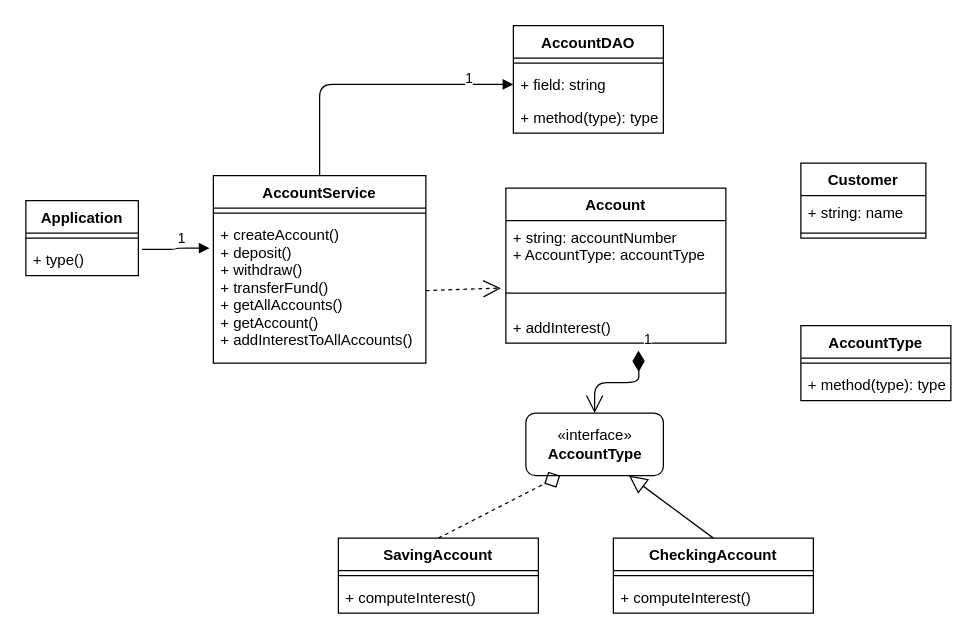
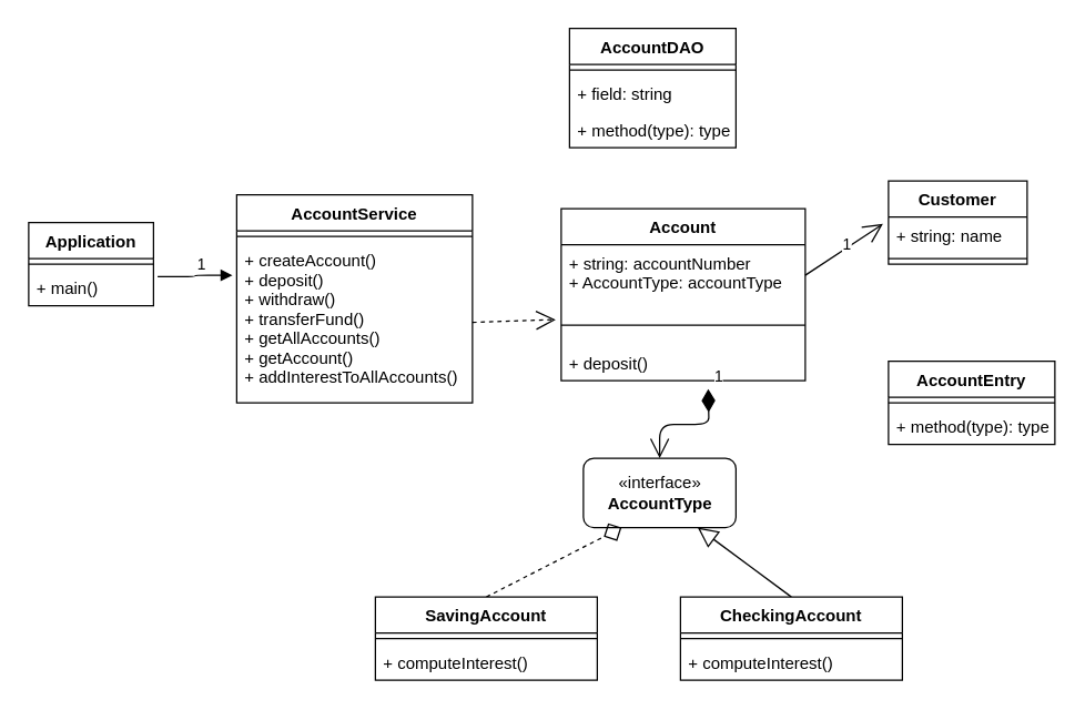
  <mxCell id="0" />
  <mxCell id="1" parent="0" />
  <mxCell id="2" value="Application" style="swimlane;fontStyle=1;align=center;verticalAlign=top;childLayout=stackLayout;horizontal=1;startSize=26;horizontalStack=0;resizeParent=1;resizeParentMax=0;resizeLast=0;collapsible=1;marginBottom=0;" vertex="1" parent="1"><mxGeometry x="20" y="160" width="90" height="60" as="geometry" /></mxCell>
  <mxCell id="3" value="" style="line;strokeWidth=1;fillColor=none;align=left;verticalAlign=middle;spacingTop=-1;spacingLeft=3;spacingRight=3;rotatable=0;labelPosition=right;points=[];portConstraint=eastwest;" vertex="1" parent="2"><mxGeometry y="26" width="90" height="8" as="geometry" /></mxCell>
- <mxCell id="4" value="+ type()&#10;" style="text;strokeColor=none;fillColor=none;align=left;verticalAlign=top;spacingLeft=4;spacingRight=4;overflow=hidden;rotatable=0;points=[[0,0.5],[1,0.5]];portConstraint=eastwest;" vertex="1" parent="2"><mxGeometry y="34" width="90" height="26" as="geometry" /></mxCell>
+ <mxCell id="4" value="+ main()&#10;" style="text;strokeColor=none;fillColor=none;align=left;verticalAlign=top;spacingLeft=4;spacingRight=4;overflow=hidden;rotatable=0;points=[[0,0.5],[1,0.5]];portConstraint=eastwest;" vertex="1" parent="2"><mxGeometry y="34" width="90" height="26" as="geometry" /></mxCell>
  <mxCell id="5" value="Customer" style="swimlane;fontStyle=1;align=center;verticalAlign=top;childLayout=stackLayout;horizontal=1;startSize=26;horizontalStack=0;resizeParent=1;resizeParentMax=0;resizeLast=0;collapsible=1;marginBottom=0;" vertex="1" parent="1"><mxGeometry x="640" y="130" width="100" height="60" as="geometry" /></mxCell>
  <mxCell id="6" value="+ string: name" style="text;strokeColor=none;fillColor=none;align=left;verticalAlign=top;spacingLeft=4;spacingRight=4;overflow=hidden;rotatable=0;points=[[0,0.5],[1,0.5]];portConstraint=eastwest;" vertex="1" parent="5"><mxGeometry y="26" width="100" height="26" as="geometry" /></mxCell>
  <mxCell id="7" value="" style="line;strokeWidth=1;fillColor=none;align=left;verticalAlign=middle;spacingTop=-1;spacingLeft=3;spacingRight=3;rotatable=0;labelPosition=right;points=[];portConstraint=eastwest;" vertex="1" parent="5"><mxGeometry y="52" width="100" height="8" as="geometry" /></mxCell>
- <mxCell id="8" value="AccountType&#10;" style="swimlane;fontStyle=1;align=center;verticalAlign=top;childLayout=stackLayout;horizontal=1;startSize=26;horizontalStack=0;resizeParent=1;resizeParentMax=0;resizeLast=0;collapsible=1;marginBottom=0;" vertex="1" parent="1"><mxGeometry x="640" y="260" width="120" height="60" as="geometry" /></mxCell>
+ <mxCell id="8" value="AccountEntry&#10;" style="swimlane;fontStyle=1;align=center;verticalAlign=top;childLayout=stackLayout;horizontal=1;startSize=26;horizontalStack=0;resizeParent=1;resizeParentMax=0;resizeLast=0;collapsible=1;marginBottom=0;" vertex="1" parent="1"><mxGeometry x="640" y="260" width="120" height="60" as="geometry" /></mxCell>
  <mxCell id="9" value="" style="line;strokeWidth=1;fillColor=none;align=left;verticalAlign=middle;spacingTop=-1;spacingLeft=3;spacingRight=3;rotatable=0;labelPosition=right;points=[];portConstraint=eastwest;" vertex="1" parent="8"><mxGeometry y="26" width="120" height="8" as="geometry" /></mxCell>
  <mxCell id="10" value="+ method(type): type" style="text;strokeColor=none;fillColor=none;align=left;verticalAlign=top;spacingLeft=4;spacingRight=4;overflow=hidden;rotatable=0;points=[[0,0.5],[1,0.5]];portConstraint=eastwest;" vertex="1" parent="8"><mxGeometry y="34" width="120" height="26" as="geometry" /></mxCell>
  <mxCell id="11" value="AccountDAO&#10;" style="swimlane;fontStyle=1;align=center;verticalAlign=top;childLayout=stackLayout;horizontal=1;startSize=26;horizontalStack=0;resizeParent=1;resizeParentMax=0;resizeLast=0;collapsible=1;marginBottom=0;" vertex="1" parent="1"><mxGeometry x="410" y="20" width="120" height="86" as="geometry" /></mxCell>
  <mxCell id="12" value="" style="line;strokeWidth=1;fillColor=none;align=left;verticalAlign=middle;spacingTop=-1;spacingLeft=3;spacingRight=3;rotatable=0;labelPosition=right;points=[];portConstraint=eastwest;" vertex="1" parent="11"><mxGeometry y="26" width="120" height="8" as="geometry" /></mxCell>
  <mxCell id="13" value="+ field: string" style="text;strokeColor=none;fillColor=none;align=left;verticalAlign=top;spacingLeft=4;spacingRight=4;overflow=hidden;rotatable=0;points=[[0,0.5],[1,0.5]];portConstraint=eastwest;" vertex="1" parent="11"><mxGeometry y="34" width="120" height="26" as="geometry" /></mxCell>
  <mxCell id="14" value="+ method(type): type" style="text;strokeColor=none;fillColor=none;align=left;verticalAlign=top;spacingLeft=4;spacingRight=4;overflow=hidden;rotatable=0;points=[[0,0.5],[1,0.5]];portConstraint=eastwest;" vertex="1" parent="11"><mxGeometry y="60" width="120" height="26" as="geometry" /></mxCell>
  <mxCell id="15" value="AccountService&#10;" style="swimlane;fontStyle=1;align=center;verticalAlign=top;childLayout=stackLayout;horizontal=1;startSize=26;horizontalStack=0;resizeParent=1;resizeParentMax=0;resizeLast=0;collapsible=1;marginBottom=0;" vertex="1" parent="1"><mxGeometry x="170" y="140" width="170" height="150" as="geometry" /></mxCell>
  <mxCell id="16" value="" style="line;strokeWidth=1;fillColor=none;align=left;verticalAlign=middle;spacingTop=-1;spacingLeft=3;spacingRight=3;rotatable=0;labelPosition=right;points=[];portConstraint=eastwest;" vertex="1" parent="15"><mxGeometry y="26" width="170" height="8" as="geometry" /></mxCell>
  <mxCell id="17" value="+ createAccount()&#10;+ deposit()&#10;+ withdraw()&#10;+ transferFund()&#10;+ getAllAccounts()&#10;+ getAccount()&#10;+ addInterestToAllAccounts()&#10;&#10;" style="text;strokeColor=none;fillColor=none;align=left;verticalAlign=top;spacingLeft=4;spacingRight=4;overflow=hidden;rotatable=0;points=[[0,0.5],[1,0.5]];portConstraint=eastwest;" vertex="1" parent="15"><mxGeometry y="34" width="170" height="116" as="geometry" /></mxCell>
  <mxCell id="18" value="«interface»&lt;br&gt;&lt;b&gt;AccountType&lt;/b&gt;" style="html=1;fontColor=#000000;rounded=1;" vertex="1" parent="1"><mxGeometry x="420" y="330" width="110" height="50" as="geometry" /></mxCell>
  <mxCell id="19" value="Account" style="swimlane;fontStyle=1;align=center;verticalAlign=top;childLayout=stackLayout;horizontal=1;startSize=26;horizontalStack=0;resizeParent=1;resizeParentMax=0;resizeLast=0;collapsible=1;marginBottom=0;" vertex="1" parent="1"><mxGeometry x="404" y="150" width="176" height="124" as="geometry" /></mxCell>
  <mxCell id="20" value="+ string: accountNumber&#10;+ AccountType: accountType" style="text;strokeColor=none;fillColor=none;align=left;verticalAlign=top;spacingLeft=4;spacingRight=4;overflow=hidden;rotatable=0;points=[[0,0.5],[1,0.5]];portConstraint=eastwest;" vertex="1" parent="19"><mxGeometry y="26" width="176" height="44" as="geometry" /></mxCell>
  <mxCell id="21" value="" style="line;strokeWidth=1;fillColor=none;align=left;verticalAlign=middle;spacingTop=-1;spacingLeft=3;spacingRight=3;rotatable=0;labelPosition=right;points=[];portConstraint=eastwest;" vertex="1" parent="19"><mxGeometry y="70" width="176" height="28" as="geometry" /></mxCell>
- <mxCell id="22" value="+ addInterest()&#10;" style="text;strokeColor=none;fillColor=none;align=left;verticalAlign=top;spacingLeft=4;spacingRight=4;overflow=hidden;rotatable=0;points=[[0,0.5],[1,0.5]];portConstraint=eastwest;" vertex="1" parent="19"><mxGeometry y="98" width="176" height="26" as="geometry" /></mxCell>
+ <mxCell id="22" value="+ deposit()&#10;" style="text;strokeColor=none;fillColor=none;align=left;verticalAlign=top;spacingLeft=4;spacingRight=4;overflow=hidden;rotatable=0;points=[[0,0.5],[1,0.5]];portConstraint=eastwest;" vertex="1" parent="19"><mxGeometry y="98" width="176" height="26" as="geometry" /></mxCell>
  <mxCell id="23" value="1" style="endArrow=open;html=1;endSize=12;startArrow=diamondThin;startSize=14;startFill=1;edgeStyle=orthogonalEdgeStyle;align=left;verticalAlign=bottom;fontColor=#000000;entryX=0.5;entryY=0;entryDx=0;entryDy=0;" edge="1" parent="1" target="18"><mxGeometry x="-1" y="3" relative="1" as="geometry"><mxPoint x="510" y="280" as="sourcePoint" /><mxPoint x="480" y="210" as="targetPoint" /></mxGeometry></mxCell>
  <mxCell id="24" value="" style="endArrow=block;endFill=1;html=1;edgeStyle=orthogonalEdgeStyle;align=left;verticalAlign=top;fontColor=#000000;exitX=1.033;exitY=0.192;exitDx=0;exitDy=0;exitPerimeter=0;entryX=-0.018;entryY=0.207;entryDx=0;entryDy=0;entryPerimeter=0;" edge="1" parent="1" source="4" target="17"><mxGeometry x="-1" relative="1" as="geometry"><mxPoint x="320" y="250" as="sourcePoint" /><mxPoint x="480" y="250" as="targetPoint" /></mxGeometry></mxCell>
  <mxCell id="25" value="1" style="edgeLabel;resizable=0;html=1;align=left;verticalAlign=bottom;" connectable="0" vertex="1" parent="24"><mxGeometry x="-1" relative="1" as="geometry"><mxPoint x="27.03" y="-0.99" as="offset" /></mxGeometry></mxCell>
- <mxCell id="26" value="" style="endArrow=block;endFill=1;html=1;edgeStyle=orthogonalEdgeStyle;align=left;verticalAlign=top;fontColor=#000000;exitX=0.5;exitY=0;exitDx=0;exitDy=0;entryX=0;entryY=0.5;entryDx=0;entryDy=0;" edge="1" parent="1" source="15" target="13"><mxGeometry x="-1" relative="1" as="geometry"><mxPoint x="122.97" y="208.992" as="sourcePoint" /><mxPoint x="176.94" y="208.012" as="targetPoint" /></mxGeometry></mxCell>
- <mxCell id="27" value="1" style="edgeLabel;resizable=0;html=1;align=left;verticalAlign=bottom;" connectable="0" vertex="1" parent="26"><mxGeometry x="-1" relative="1" as="geometry"><mxPoint x="115" y="-70" as="offset" /></mxGeometry></mxCell>
  <mxCell id="28" value="" style="endArrow=open;endSize=12;dashed=1;html=1;fontColor=#000000;exitX=1;exitY=0.5;exitDx=0;exitDy=0;" edge="1" parent="1" source="17"><mxGeometry width="160" relative="1" as="geometry"><mxPoint x="320" y="250" as="sourcePoint" /><mxPoint x="400" y="230" as="targetPoint" /></mxGeometry></mxCell>
+ <mxCell id="29" value="" style="endArrow=open;endFill=1;endSize=12;html=1;fontColor=#000000;exitX=1;exitY=0.5;exitDx=0;exitDy=0;entryX=-0.04;entryY=0.192;entryDx=0;entryDy=0;entryPerimeter=0;" edge="1" parent="1" source="20" target="6"><mxGeometry width="160" relative="1" as="geometry"><mxPoint x="320" y="250" as="sourcePoint" /><mxPoint x="480" y="250" as="targetPoint" /></mxGeometry></mxCell>
+ <mxCell id="30" value="1" style="edgeLabel;html=1;align=center;verticalAlign=middle;resizable=0;points=[];fontColor=#000000;" vertex="1" connectable="0" parent="29"><mxGeometry x="0.48" y="-3" relative="1" as="geometry"><mxPoint x="-13.37" y="3.06" as="offset" /></mxGeometry></mxCell>
  <mxCell id="31" value="" style="endArrow=diamond;dashed=1;endFill=0;endSize=12;html=1;fontColor=#000000;exitX=0.5;exitY=0;exitDx=0;exitDy=0;entryX=0.25;entryY=1;entryDx=0;entryDy=0;" edge="1" parent="1" source="36" target="18"><mxGeometry width="160" relative="1" as="geometry"><mxPoint x="320" y="320" as="sourcePoint" /><mxPoint x="480" y="320" as="targetPoint" /></mxGeometry></mxCell>
  <mxCell id="32" value="" style="endArrow=block;dashed=0;endFill=0;endSize=12;html=1;fontColor=#000000;exitX=0.5;exitY=0;exitDx=0;exitDy=0;entryX=0.75;entryY=1;entryDx=0;entryDy=0;" edge="1" parent="1" source="33" target="18"><mxGeometry width="160" relative="1" as="geometry"><mxPoint x="360" y="430" as="sourcePoint" /><mxPoint x="457.5" y="390" as="targetPoint" /></mxGeometry></mxCell>
  <mxCell id="33" value="CheckingAccount" style="swimlane;fontStyle=1;align=center;verticalAlign=top;childLayout=stackLayout;horizontal=1;startSize=26;horizontalStack=0;resizeParent=1;resizeParentMax=0;resizeLast=0;collapsible=1;marginBottom=0;fontColor=#000000;" vertex="1" parent="1"><mxGeometry x="490" y="430" width="160" height="60" as="geometry" /></mxCell>
  <mxCell id="34" value="" style="line;strokeWidth=1;fillColor=none;align=left;verticalAlign=middle;spacingTop=-1;spacingLeft=3;spacingRight=3;rotatable=0;labelPosition=right;points=[];portConstraint=eastwest;" vertex="1" parent="33"><mxGeometry y="26" width="160" height="8" as="geometry" /></mxCell>
  <mxCell id="35" value="+ computeInterest()" style="text;strokeColor=none;fillColor=none;align=left;verticalAlign=top;spacingLeft=4;spacingRight=4;overflow=hidden;rotatable=0;points=[[0,0.5],[1,0.5]];portConstraint=eastwest;" vertex="1" parent="33"><mxGeometry y="34" width="160" height="26" as="geometry" /></mxCell>
  <mxCell id="36" value="SavingAccount" style="swimlane;fontStyle=1;align=center;verticalAlign=top;childLayout=stackLayout;horizontal=1;startSize=26;horizontalStack=0;resizeParent=1;resizeParentMax=0;resizeLast=0;collapsible=1;marginBottom=0;fontColor=#000000;" vertex="1" parent="1"><mxGeometry x="270" y="430" width="160" height="60" as="geometry" /></mxCell>
  <mxCell id="37" value="" style="line;strokeWidth=1;fillColor=none;align=left;verticalAlign=middle;spacingTop=-1;spacingLeft=3;spacingRight=3;rotatable=0;labelPosition=right;points=[];portConstraint=eastwest;" vertex="1" parent="36"><mxGeometry y="26" width="160" height="8" as="geometry" /></mxCell>
  <mxCell id="38" value="+ computeInterest()" style="text;strokeColor=none;fillColor=none;align=left;verticalAlign=top;spacingLeft=4;spacingRight=4;overflow=hidden;rotatable=0;points=[[0,0.5],[1,0.5]];portConstraint=eastwest;" vertex="1" parent="36"><mxGeometry y="34" width="160" height="26" as="geometry" /></mxCell>
